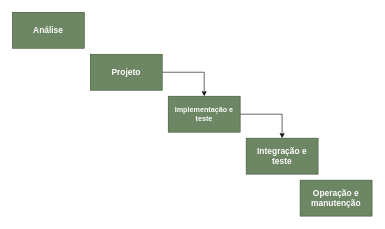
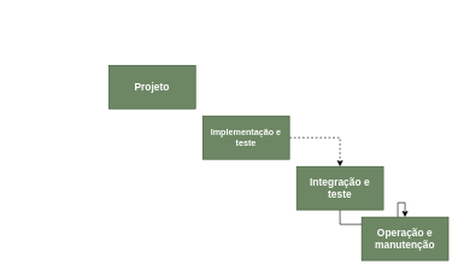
  <mxCell id="0" />
  <mxCell id="1" parent="0" />
- <mxCell id="2" value="&lt;h3&gt;Análise&lt;/h3&gt;" style="rounded=0;whiteSpace=wrap;html=1;fillColor=#6d8764;fontColor=#ffffff;strokeColor=#3A5431;align=center;" vertex="1" parent="1"><mxGeometry x="20" y="20" width="120" height="60" as="geometry" /></mxCell>
- <mxCell id="3" style="edgeStyle=orthogonalEdgeStyle;rounded=0;orthogonalLoop=1;jettySize=auto;html=1;" edge="1" parent="1" source="4" target="6"><mxGeometry relative="1" as="geometry" /></mxCell>
  <mxCell id="4" value="&lt;h3&gt;Projeto&lt;/h3&gt;" style="rounded=0;whiteSpace=wrap;html=1;fillColor=#6d8764;fontColor=#ffffff;strokeColor=#3A5431;" vertex="1" parent="1"><mxGeometry x="150" y="90" width="120" height="60" as="geometry" /></mxCell>
- <mxCell id="5" style="edgeStyle=orthogonalEdgeStyle;rounded=0;orthogonalLoop=1;jettySize=auto;html=1;" edge="1" parent="1" source="6" target="8"><mxGeometry relative="1" as="geometry" /></mxCell>
+ <mxCell id="5" style="edgeStyle=orthogonalEdgeStyle;rounded=0;orthogonalLoop=1;jettySize=auto;html=1;dashed=1;" edge="1" parent="1" source="6" target="8"><mxGeometry relative="1" as="geometry" /></mxCell>
  <mxCell id="6" value="&lt;h4&gt;Implementação e teste&lt;/h4&gt;" style="rounded=0;whiteSpace=wrap;html=1;fillColor=#6d8764;fontColor=#ffffff;strokeColor=#3A5431;" vertex="1" parent="1"><mxGeometry x="280" y="160" width="120" height="60" as="geometry" /></mxCell>
+ <mxCell id="7" style="edgeStyle=orthogonalEdgeStyle;rounded=0;orthogonalLoop=1;jettySize=auto;html=1;" edge="1" parent="1" source="8" target="9"><mxGeometry relative="1" as="geometry" /></mxCell>
  <mxCell id="8" value="&lt;h3&gt;Integração e teste&lt;/h3&gt;" style="rounded=0;whiteSpace=wrap;html=1;fillColor=#6d8764;fontColor=#ffffff;strokeColor=#3A5431;" vertex="1" parent="1"><mxGeometry x="410" y="230" width="120" height="60" as="geometry" /></mxCell>
  <mxCell id="9" value="&lt;h3&gt;Operação e manutenção&lt;/h3&gt;" style="rounded=0;whiteSpace=wrap;html=1;fillColor=#6d8764;fontColor=#ffffff;strokeColor=#3A5431;" vertex="1" parent="1"><mxGeometry x="500" y="300" width="120" height="60" as="geometry" /></mxCell>
